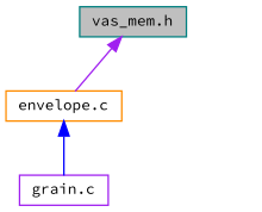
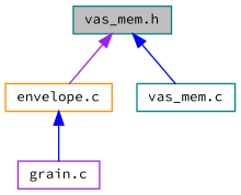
  digraph {
    fontname="Source Code Pro"
    node [color=teal fillcolor=white fontname="Source Code Pro" fontsize=10 shape=record style=filled]
    edge [color=blue dir=back fontname="Source Code Pro" fontsize=10 labelfontname=Helvetica labelfontsize=10 style=solid]
    n1 [fillcolor=grey75 fontcolor=black height=0.2 label="vas_mem.h" width=0.4]
    n2 [color=darkorange height=0.2 label="envelope.c" width=0.4]
+   n3 [height=0.2 label="vas_mem.c" width=0.4]
    n4 [color=purple height=0.2 label="grain.c" width=0.4]
    n1 -> n2 [color=purple]
+   n1 -> n3
    n2 -> n4
  }
